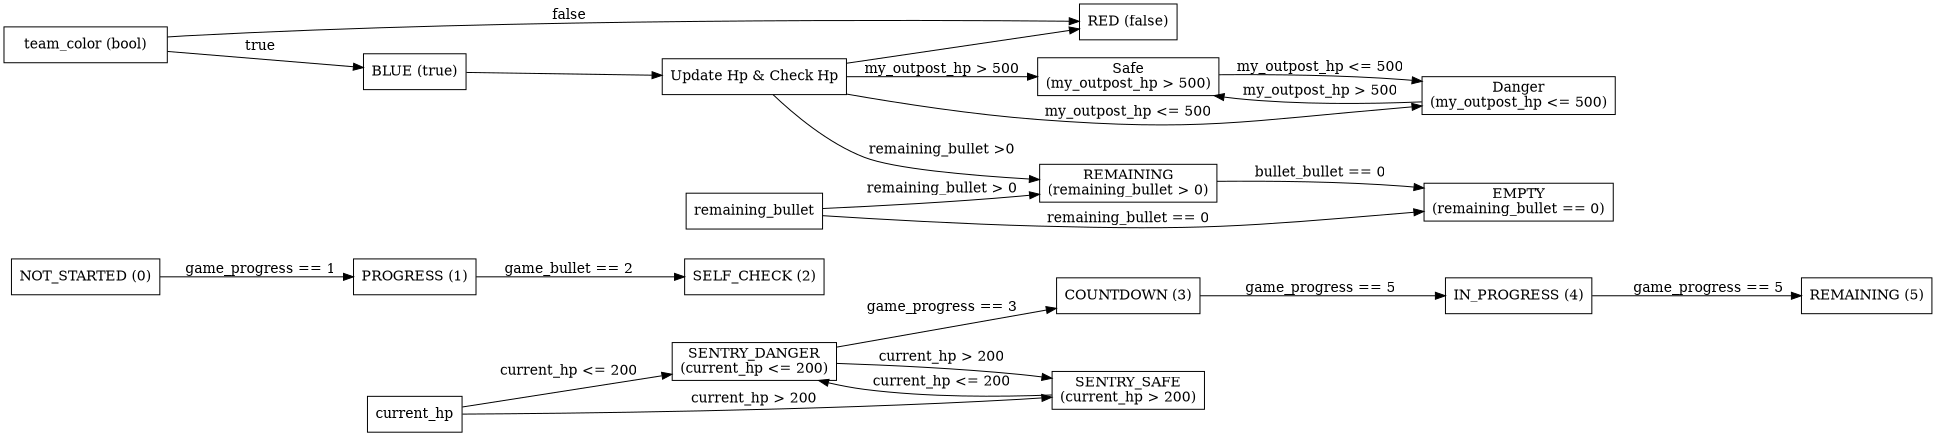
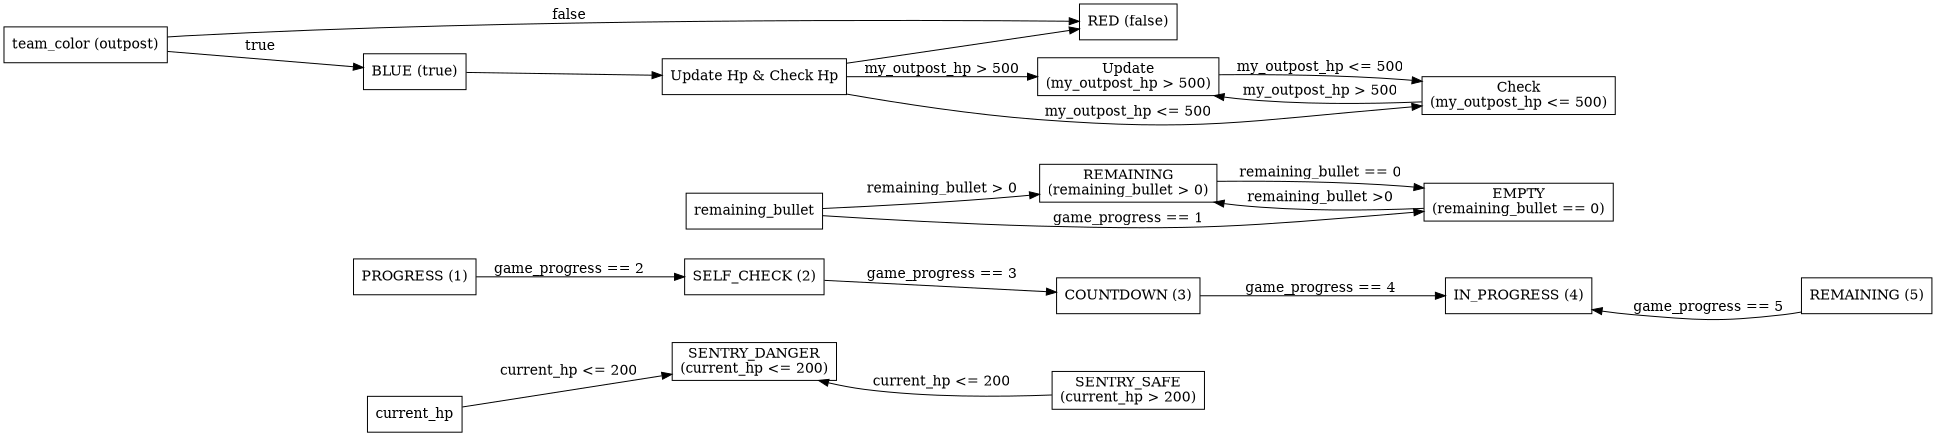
  digraph {
    rankdir=LR
    node [shape=box]
-   n1 [label="NOT_STARTED (0)"]
    n2 [label="PROGRESS (1)"]
    n3 [label="SELF_CHECK (2)"]
    n4 [label="COUNTDOWN (3)"]
    n5 [label="IN_PROGRESS (4)"]
    n6 [label="REMAINING (5)"]
-   n7 [label="team_color (bool)"]
+   n7 [label="team_color (outpost)"]
    n8 [label="RED (false)"]
    n9 [label="BLUE (true)"]
    "Update Hp & Check Hp"
-   n11 [label="Safe\n(my_outpost_hp > 500)"]
-   n12 [label="Danger\n(my_outpost_hp <= 500)"]
+   n11 [label="Update\n(my_outpost_hp > 500)"]
+   n12 [label="Check\n(my_outpost_hp <= 500)"]
    n13 [label=current_hp]
    n14 [label="SENTRY_SAFE\n(current_hp > 200)"]
    n15 [label="SENTRY_DANGER\n(current_hp <= 200)"]
    n16 [label=remaining_bullet]
    n17 [label="REMAINING\n(remaining_bullet > 0)"]
    n18 [label="EMPTY\n(remaining_bullet == 0)"]
    subgraph sub_1 {
      color=lightgrey
      label=GameStateMachine
      style=filled
-     n1
      n2
      n3
      n4
      n5
      n6
    }
    subgraph sub_2 {
      color=lightyellow
      label=OutpostStateMachine
      style=filled
      n7
      n8
      n9
      "Update Hp & Check Hp"
      n11
      n12
    }
    subgraph sub_3 {
      color=lightblue
      label=RobotStatusStateMachine
      style=filled
      n13
      n14
      n15
      n16
      n17
      n18
    }
-   n1 -> n2 [label="game_progress == 1"]
-   n2 -> n3 [label="game_bullet == 2"]
-   n15 -> n4 [label="game_progress == 3"]
-   n4 -> n5 [label="game_progress == 5"]
-   n5 -> n6 [label="game_progress == 5"]
+   n2 -> n3 [label="game_progress == 2"]
+   n3 -> n4 [label="game_progress == 3"]
+   n4 -> n5 [label="game_progress == 4"]
+   n6 -> n5 [label="game_progress == 5"]
    n7 -> n8 [label=false]
    n7 -> n9 [label=true]
    n9 -> "Update Hp & Check Hp"
    "Update Hp & Check Hp" -> n8
    "Update Hp & Check Hp" -> n11 [label="my_outpost_hp > 500"]
    "Update Hp & Check Hp" -> n12 [label="my_outpost_hp <= 500"]
    n11 -> n12 [label="my_outpost_hp <= 500"]
    n12 -> n11 [label="my_outpost_hp > 500"]
-   n13 -> n14 [label="current_hp > 200"]
    n13 -> n15 [label="current_hp <= 200"]
    n14 -> n15 [label="current_hp <= 200"]
-   n15 -> n14 [label="current_hp > 200"]
    n16 -> n17 [label="remaining_bullet > 0"]
-   n16 -> n18 [label="remaining_bullet == 0"]
-   n17 -> n18 [label="bullet_bullet == 0"]
-   "Update Hp & Check Hp" -> n17 [label="remaining_bullet >0"]
+   n16 -> n18 [label="game_progress == 1"]
+   n17 -> n18 [label="remaining_bullet == 0"]
+   n18 -> n17 [label="remaining_bullet >0"]
  }
